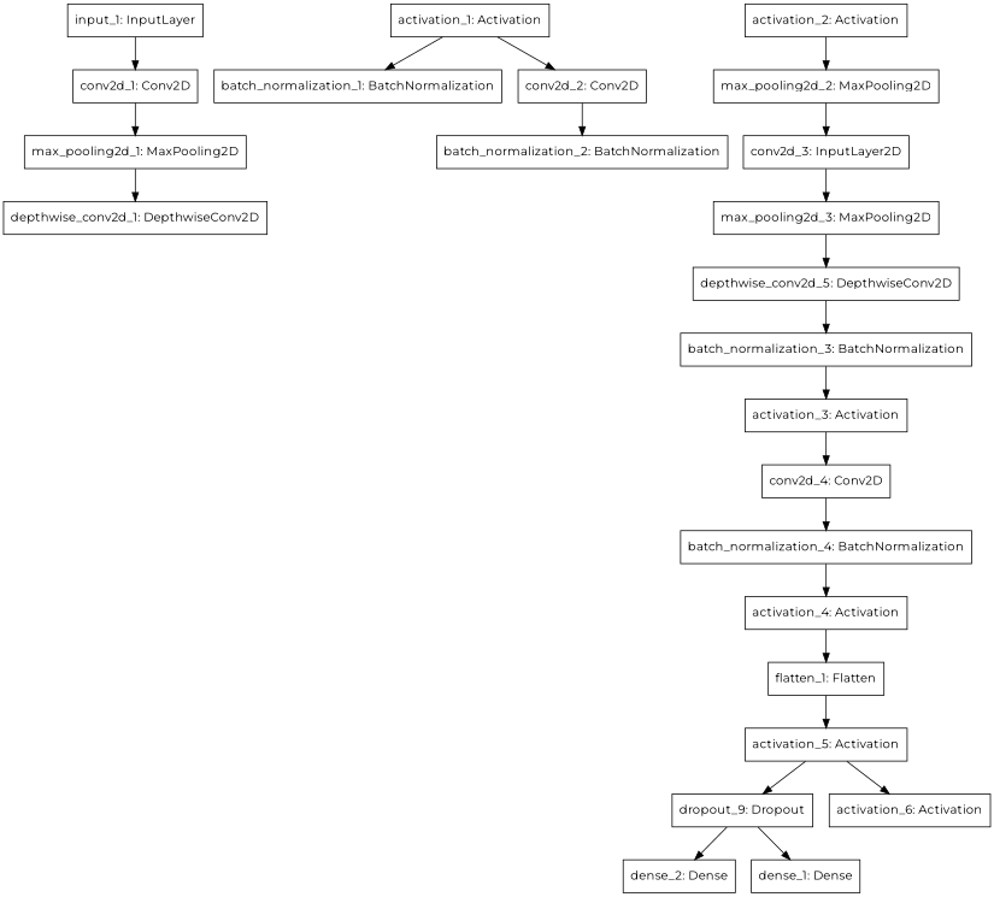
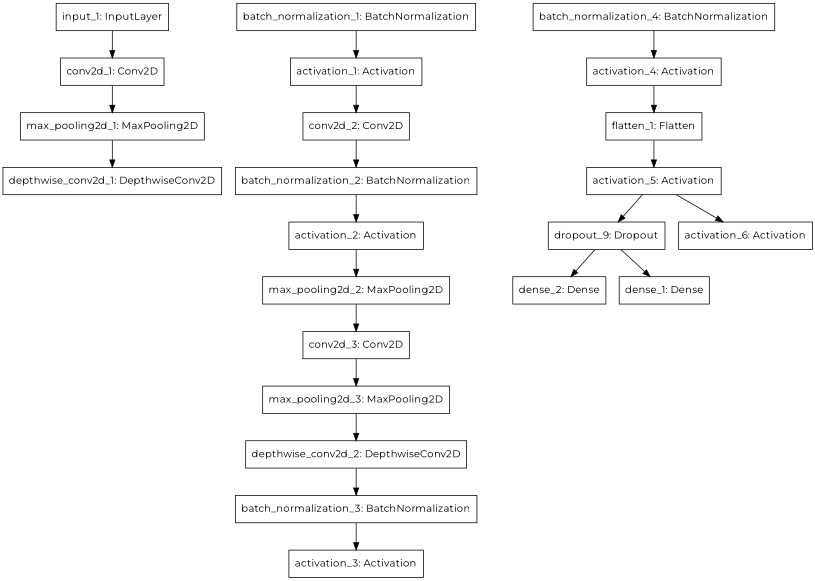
  digraph {
    concentrate=True
    fontname=Montserrat
    rankdir=TB
    node [fontname=Montserrat shape=record]
    edge [fontname=Montserrat]
    n1 [height=0.51389 label="input_1: InputLayer" width=1.7829]
    n2 [height=0.51389 label="conv2d_1: Conv2D" width=1.7507]
    n3 [height=0.51389 label="max_pooling2d_1: MaxPooling2D" width=2.939]
    n4 [height=0.51389 label="depthwise_conv2d_1: DepthwiseConv2D" width=3.4678]
    n5 [height=0.51389 label="batch_normalization_1: BatchNormalization" width=3.6943]
    n6 [height=0.51389 label="activation_1: Activation" width=2.1069]
    n7 [height=0.51389 label="conv2d_2: Conv2D" width=1.7507]
    n8 [height=0.51389 label="batch_normalization_2: BatchNormalization" width=3.6943]
    n9 [height=0.51389 label="activation_2: Activation" width=2.1069]
    n10 [height=0.51389 label="max_pooling2d_2: MaxPooling2D" width=2.939]
-   n11 [height=0.51389 label="conv2d_3: InputLayer2D" width=1.7507]
+   n11 [height=0.51389 label="conv2d_3: Conv2D" width=1.7507]
    n12 [height=0.51389 label="max_pooling2d_3: MaxPooling2D" width=2.939]
-   n13 [height=0.51389 label="depthwise_conv2d_5: DepthwiseConv2D" width=3.4678]
+   n13 [height=0.51389 label="depthwise_conv2d_2: DepthwiseConv2D" width=3.4678]
    n14 [height=0.51389 label="batch_normalization_3: BatchNormalization" width=3.6943]
    n15 [height=0.51389 label="activation_3: Activation" width=2.1069]
-   n16 [height=0.51389 label="conv2d_4: Conv2D" width=1.7507]
    n17 [height=0.51389 label="batch_normalization_4: BatchNormalization" width=3.6943]
    n18 [height=0.51389 label="activation_4: Activation" width=2.1069]
    n19 [height=0.51389 label="flatten_1: Flatten" width=1.5561]
    n20 [height=0.51389 label="activation_5: Activation" width=2.1069]
    n21 [height=0.51389 label="dropout_9: Dropout" width=1.7722]
    n22 [height=0.51389 label="activation_6: Activation" width=2.1069]
    n23 [height=0.51389 label="dense_2: Dense" width=1.4478]
    n24 [height=0.51389 label="dense_1: Dense" width=1.4478]
    n1 -> n2
    n2 -> n3
    n3 -> n4
-   n6 -> n5
+   n5 -> n6
    n6 -> n7
    n7 -> n8
+   n8 -> n9
    n9 -> n10
    n10 -> n11
    n11 -> n12
    n12 -> n13
    n13 -> n14
    n14 -> n15
-   n15 -> n16
-   n16 -> n17
    n17 -> n18
    n18 -> n19
    n19 -> n20
    n20 -> n21
    n20 -> n22
    n21 -> n23
    n21 -> n24
  }
